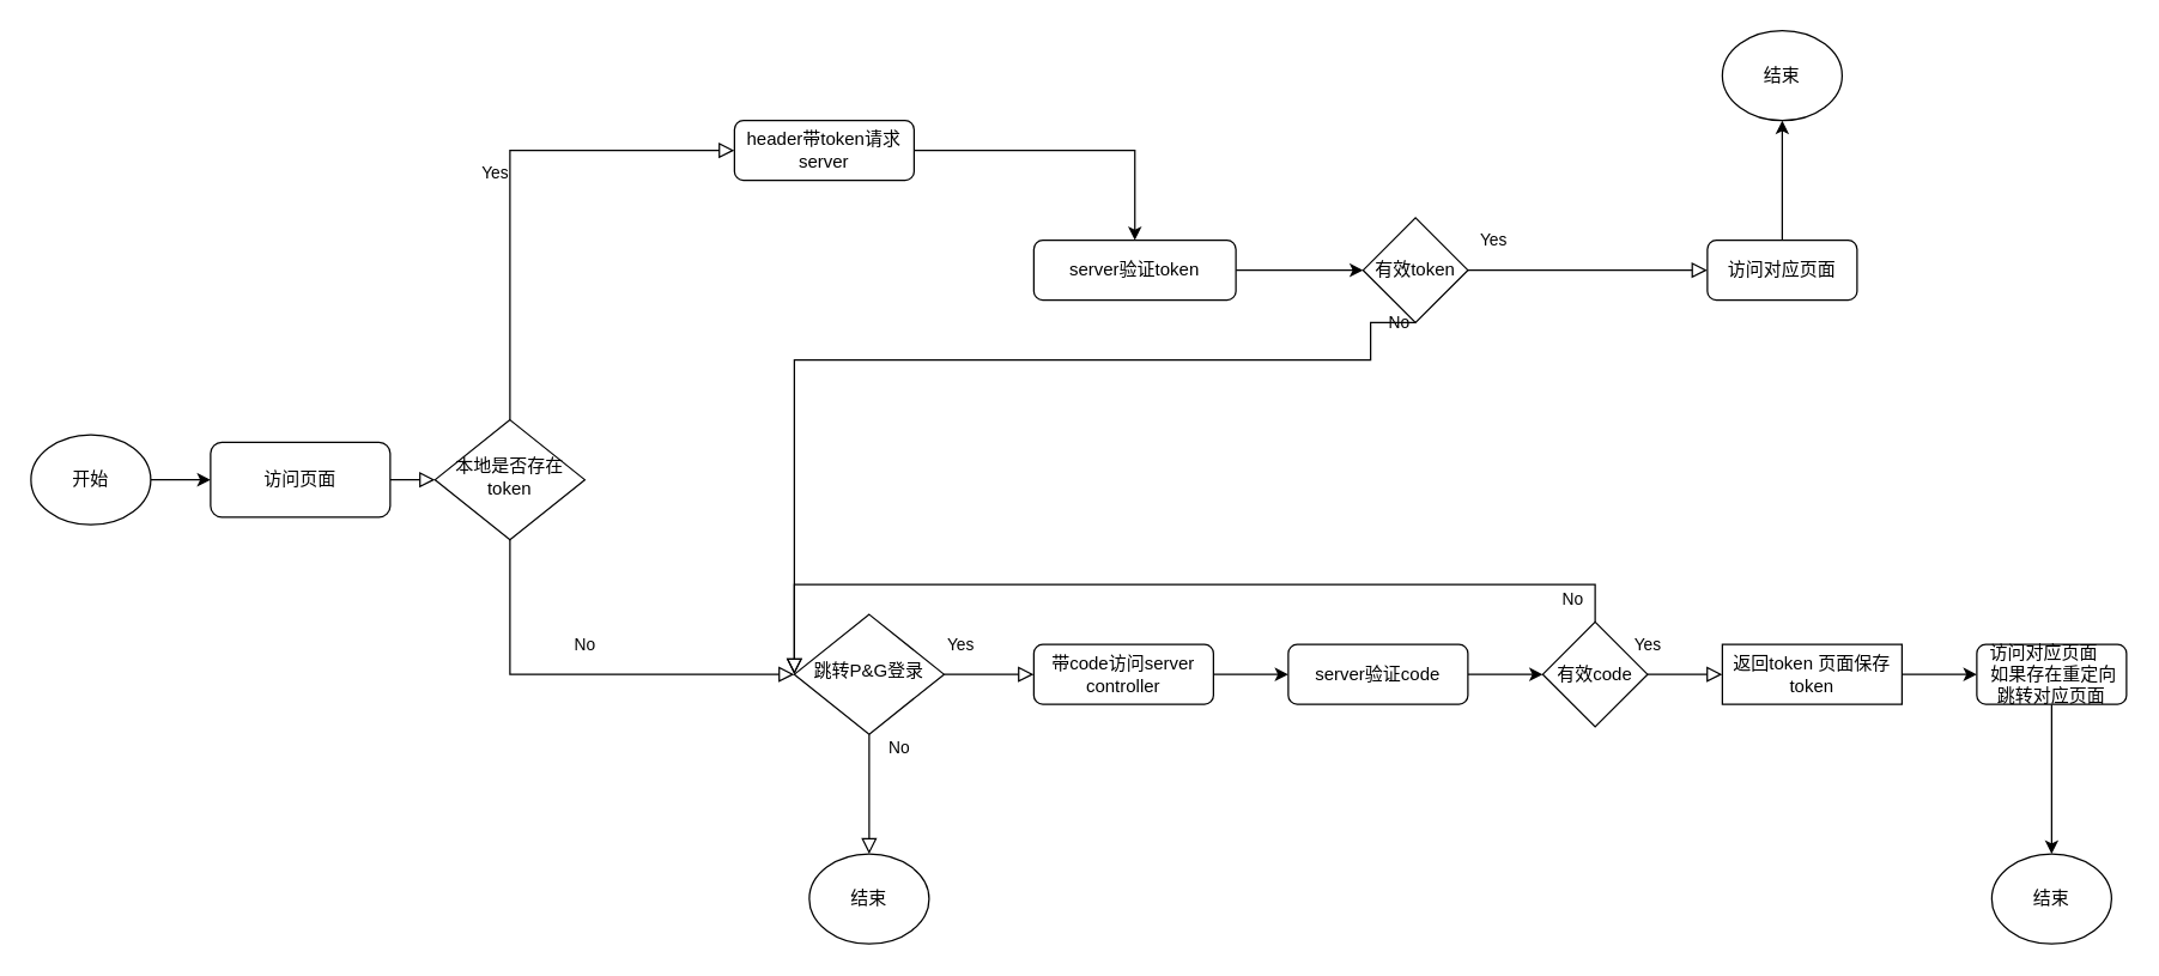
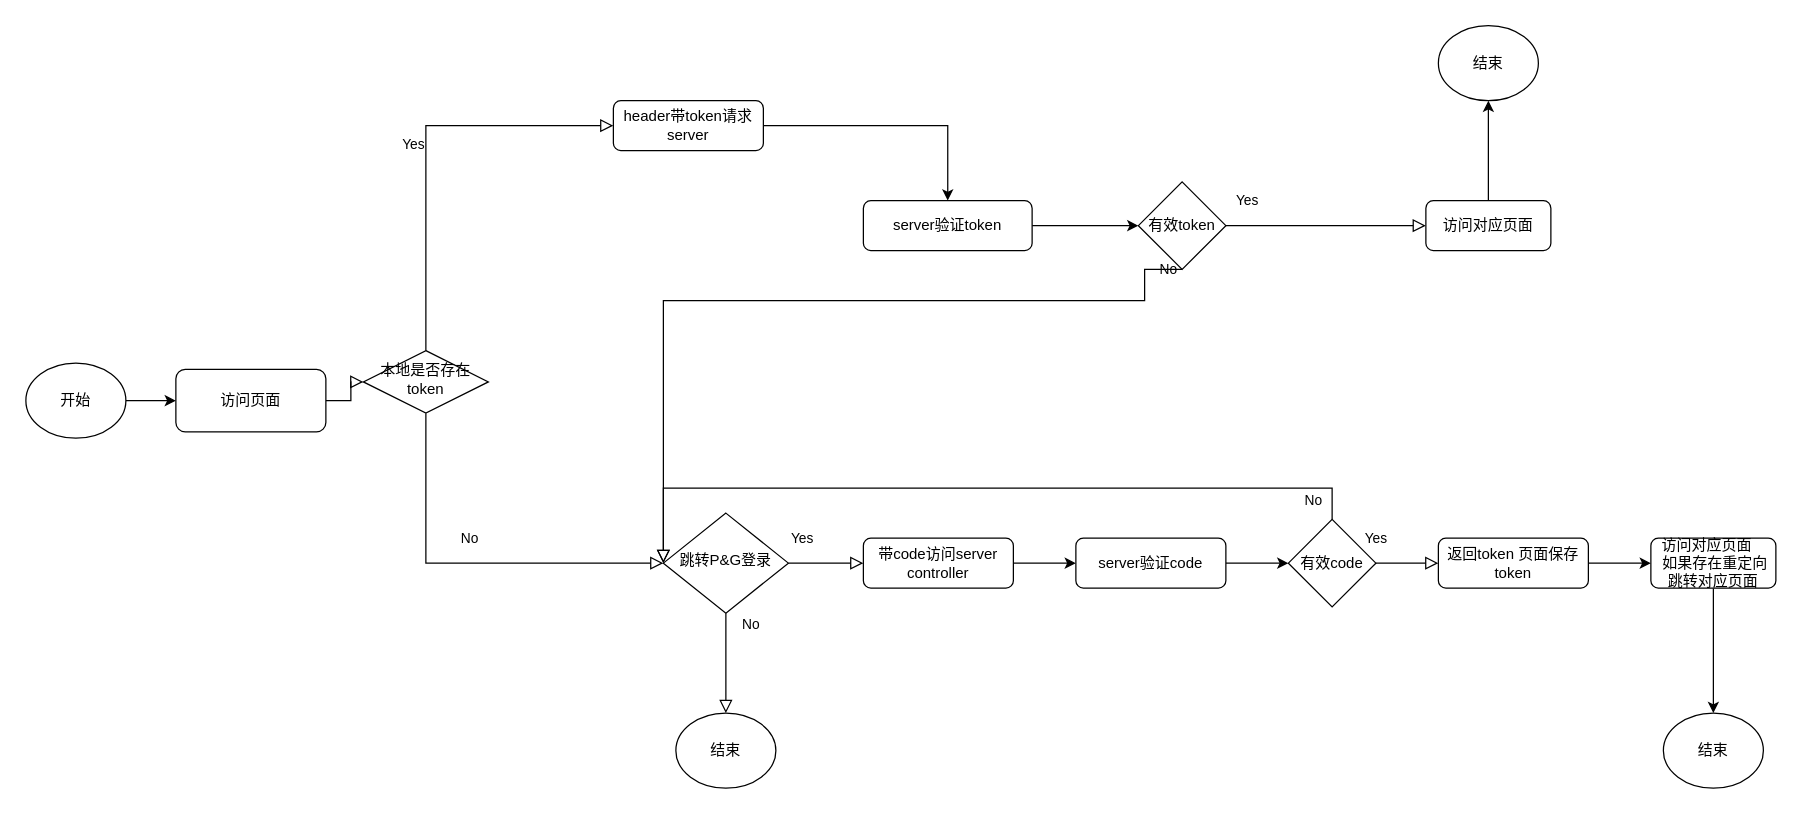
  <mxCell id="0" />
  <mxCell id="1" parent="0" />
  <mxCell id="2" value="" style="rounded=0;html=1;jettySize=auto;orthogonalLoop=1;fontSize=11;endArrow=block;endFill=0;endSize=8;strokeWidth=1;shadow=0;labelBackgroundColor=none;edgeStyle=orthogonalEdgeStyle;" parent="1" source="3" target="6" edge="1"><mxGeometry relative="1" as="geometry" /></mxCell>
  <mxCell id="3" value="访问页面" style="rounded=1;whiteSpace=wrap;html=1;fontSize=12;glass=0;strokeWidth=1;shadow=0;" parent="1" vertex="1"><mxGeometry x="140" y="295" width="120" height="50" as="geometry" /></mxCell>
  <mxCell id="4" value="No" style="rounded=0;html=1;jettySize=auto;orthogonalLoop=1;fontSize=11;endArrow=block;endFill=0;endSize=8;strokeWidth=1;shadow=0;labelBackgroundColor=none;edgeStyle=orthogonalEdgeStyle;exitX=0.5;exitY=1;exitDx=0;exitDy=0;" parent="1" source="6" target="11" edge="1"><mxGeometry y="20" relative="1" as="geometry"><mxPoint as="offset" /><Array as="points"><mxPoint x="340" y="450" /></Array></mxGeometry></mxCell>
  <mxCell id="5" value="Yes" style="edgeStyle=orthogonalEdgeStyle;rounded=0;html=1;jettySize=auto;orthogonalLoop=1;fontSize=11;endArrow=block;endFill=0;endSize=8;strokeWidth=1;shadow=0;labelBackgroundColor=none;entryX=0;entryY=0.5;entryDx=0;entryDy=0;exitX=0.5;exitY=0;exitDx=0;exitDy=0;" parent="1" source="6" target="8" edge="1"><mxGeometry y="10" relative="1" as="geometry"><mxPoint as="offset" /></mxGeometry></mxCell>
- <mxCell id="6" value="本地是否存在token" style="rhombus;whiteSpace=wrap;html=1;shadow=0;fontFamily=Helvetica;fontSize=12;align=center;strokeWidth=1;spacing=6;spacingTop=-4;" parent="1" vertex="1"><mxGeometry x="290" y="280" width="100" height="80" as="geometry" /></mxCell>
+ <mxCell id="6" value="本地是否存在token" style="rhombus;whiteSpace=wrap;html=1;shadow=0;fontFamily=Helvetica;fontSize=12;align=center;strokeWidth=1;spacing=6;spacingTop=-4;" parent="1" vertex="1"><mxGeometry x="290" y="280" width="100" height="50" as="geometry" /></mxCell>
  <mxCell id="7" value="" style="edgeStyle=orthogonalEdgeStyle;rounded=0;orthogonalLoop=1;jettySize=auto;html=1;" edge="1" parent="1" source="8" target="15"><mxGeometry relative="1" as="geometry"><mxPoint x="1220" y="270" as="targetPoint" /></mxGeometry></mxCell>
  <mxCell id="8" value="header带token请求server" style="rounded=1;whiteSpace=wrap;html=1;fontSize=12;glass=0;strokeWidth=1;shadow=0;" parent="1" vertex="1"><mxGeometry x="490" y="80" width="120" height="40" as="geometry" /></mxCell>
  <mxCell id="9" value="Yes" style="rounded=0;html=1;jettySize=auto;orthogonalLoop=1;fontSize=11;endArrow=block;endFill=0;endSize=8;strokeWidth=1;shadow=0;labelBackgroundColor=none;edgeStyle=orthogonalEdgeStyle;entryX=0;entryY=0.5;entryDx=0;entryDy=0;" parent="1" source="11" target="13" edge="1"><mxGeometry x="-0.667" y="20" relative="1" as="geometry"><mxPoint x="1" as="offset" /></mxGeometry></mxCell>
  <mxCell id="10" value="No" style="edgeStyle=orthogonalEdgeStyle;rounded=0;html=1;jettySize=auto;orthogonalLoop=1;fontSize=11;endArrow=block;endFill=0;endSize=8;strokeWidth=1;shadow=0;labelBackgroundColor=none;entryX=0.5;entryY=0;entryDx=0;entryDy=0;exitX=0.5;exitY=1;exitDx=0;exitDy=0;" parent="1" source="11" target="27" edge="1"><mxGeometry x="-0.749" y="20" relative="1" as="geometry"><mxPoint y="-1" as="offset" /><mxPoint x="1020" y="390" as="targetPoint" /><Array as="points"><mxPoint x="580" y="520" /><mxPoint x="580" y="520" /></Array></mxGeometry></mxCell>
  <mxCell id="11" value="跳转P&amp;amp;G登录" style="rhombus;whiteSpace=wrap;html=1;shadow=0;fontFamily=Helvetica;fontSize=12;align=center;strokeWidth=1;spacing=6;spacingTop=-4;" parent="1" vertex="1"><mxGeometry x="530" y="410" width="100" height="80" as="geometry" /></mxCell>
  <mxCell id="12" value="" style="edgeStyle=orthogonalEdgeStyle;rounded=0;orthogonalLoop=1;jettySize=auto;html=1;entryX=0;entryY=0.5;entryDx=0;entryDy=0;" edge="1" parent="1" source="13" target="23"><mxGeometry relative="1" as="geometry"><mxPoint x="1060" y="510" as="targetPoint" /></mxGeometry></mxCell>
  <mxCell id="13" value="带code访问server controller" style="rounded=1;whiteSpace=wrap;html=1;fontSize=12;glass=0;strokeWidth=1;shadow=0;" parent="1" vertex="1"><mxGeometry x="690" y="430" width="120" height="40" as="geometry" /></mxCell>
  <mxCell id="14" value="" style="edgeStyle=orthogonalEdgeStyle;rounded=0;orthogonalLoop=1;jettySize=auto;html=1;entryX=0;entryY=0.5;entryDx=0;entryDy=0;" edge="1" parent="1" source="15" target="16"><mxGeometry relative="1" as="geometry"><mxPoint x="1350" y="270" as="targetPoint" /></mxGeometry></mxCell>
  <mxCell id="15" value="server验证token" style="rounded=1;whiteSpace=wrap;html=1;" vertex="1" parent="1"><mxGeometry x="690" y="160" width="135" height="40" as="geometry" /></mxCell>
  <mxCell id="16" value="有效token" style="rhombus;whiteSpace=wrap;html=1;" vertex="1" parent="1"><mxGeometry x="910" y="145" width="70" height="70" as="geometry" /></mxCell>
  <mxCell id="17" style="edgeStyle=orthogonalEdgeStyle;rounded=0;orthogonalLoop=1;jettySize=auto;html=1;exitX=0.5;exitY=1;exitDx=0;exitDy=0;entryX=0.5;entryY=0;entryDx=0;entryDy=0;" edge="1" parent="1" source="18" target="21"><mxGeometry relative="1" as="geometry" /></mxCell>
  <mxCell id="18" value="访问对应页面&amp;nbsp; &amp;nbsp; &amp;nbsp;如果存在重定向跳转对应页面" style="rounded=1;whiteSpace=wrap;html=1;" vertex="1" parent="1"><mxGeometry x="1320" y="430" width="100" height="40" as="geometry" /></mxCell>
  <mxCell id="19" value="" style="edgeStyle=orthogonalEdgeStyle;rounded=0;orthogonalLoop=1;jettySize=auto;html=1;entryX=0;entryY=0.5;entryDx=0;entryDy=0;" edge="1" parent="1" source="20" target="3"><mxGeometry relative="1" as="geometry"><mxPoint x="480" y="320" as="targetPoint" /></mxGeometry></mxCell>
  <mxCell id="20" value="开始" style="ellipse;whiteSpace=wrap;html=1;" vertex="1" parent="1"><mxGeometry x="20" y="290" width="80" height="60" as="geometry" /></mxCell>
  <mxCell id="21" value="结束" style="ellipse;whiteSpace=wrap;html=1;" vertex="1" parent="1"><mxGeometry x="1330" y="570" width="80" height="60" as="geometry" /></mxCell>
  <mxCell id="22" value="" style="edgeStyle=orthogonalEdgeStyle;rounded=0;orthogonalLoop=1;jettySize=auto;html=1;entryX=0;entryY=0.5;entryDx=0;entryDy=0;" edge="1" parent="1" source="23" target="24"><mxGeometry relative="1" as="geometry"><mxPoint x="1180" y="510" as="targetPoint" /></mxGeometry></mxCell>
  <mxCell id="23" value="server验证code" style="rounded=1;whiteSpace=wrap;html=1;fontSize=12;glass=0;strokeWidth=1;shadow=0;" vertex="1" parent="1"><mxGeometry x="860" y="430" width="120" height="40" as="geometry" /></mxCell>
  <mxCell id="24" value="有效code" style="rhombus;whiteSpace=wrap;html=1;" vertex="1" parent="1"><mxGeometry x="1030" y="415" width="70" height="70" as="geometry" /></mxCell>
  <mxCell id="25" value="" style="edgeStyle=orthogonalEdgeStyle;rounded=0;orthogonalLoop=1;jettySize=auto;html=1;exitX=1;exitY=0.5;exitDx=0;exitDy=0;entryX=0;entryY=0.5;entryDx=0;entryDy=0;" edge="1" parent="1" source="26" target="18"><mxGeometry relative="1" as="geometry"><mxPoint x="1570" y="450" as="targetPoint" /><Array as="points" /></mxGeometry></mxCell>
- <mxCell id="26" value="返回token 页面保存token" style="whiteSpace=wrap;html=1;fontSize=12;glass=0;strokeWidth=1;shadow=0;rounded=0;" vertex="1" parent="1"><mxGeometry x="1150" y="430" width="120" height="40" as="geometry" /></mxCell>
+ <mxCell id="26" value="返回token 页面保存token" style="rounded=1;whiteSpace=wrap;html=1;fontSize=12;glass=0;strokeWidth=1;shadow=0;" vertex="1" parent="1"><mxGeometry x="1150" y="430" width="120" height="40" as="geometry" /></mxCell>
  <mxCell id="27" value="结束" style="ellipse;whiteSpace=wrap;html=1;" vertex="1" parent="1"><mxGeometry x="540" y="570" width="80" height="60" as="geometry" /></mxCell>
  <mxCell id="28" value="Yes" style="edgeStyle=orthogonalEdgeStyle;rounded=0;html=1;jettySize=auto;orthogonalLoop=1;fontSize=11;endArrow=block;endFill=0;endSize=8;strokeWidth=1;shadow=0;labelBackgroundColor=none;entryX=0;entryY=0.5;entryDx=0;entryDy=0;exitX=1;exitY=0.5;exitDx=0;exitDy=0;" edge="1" parent="1" source="24" target="26"><mxGeometry x="-1" y="20" relative="1" as="geometry"><mxPoint as="offset" /><mxPoint x="590" y="500" as="sourcePoint" /><mxPoint x="590" y="580" as="targetPoint" /></mxGeometry></mxCell>
  <mxCell id="29" value="No" style="rounded=0;html=1;jettySize=auto;orthogonalLoop=1;fontSize=11;endArrow=block;endFill=0;endSize=8;strokeWidth=1;shadow=0;labelBackgroundColor=none;edgeStyle=orthogonalEdgeStyle;exitX=0.5;exitY=0;exitDx=0;exitDy=0;entryX=0;entryY=0.5;entryDx=0;entryDy=0;" edge="1" parent="1" source="24" target="11"><mxGeometry x="-0.871" y="10" relative="1" as="geometry"><mxPoint as="offset" /><mxPoint x="350" y="370" as="sourcePoint" /><mxPoint x="460" y="560" as="targetPoint" /><Array as="points"><mxPoint x="1065" y="390" /><mxPoint x="530" y="390" /></Array></mxGeometry></mxCell>
  <mxCell id="30" value="No" style="rounded=0;html=1;jettySize=auto;orthogonalLoop=1;fontSize=11;endArrow=block;endFill=0;endSize=8;strokeWidth=1;shadow=0;labelBackgroundColor=none;edgeStyle=orthogonalEdgeStyle;exitX=0.5;exitY=1;exitDx=0;exitDy=0;entryX=0;entryY=0.5;entryDx=0;entryDy=0;" edge="1" parent="1" source="16" target="11"><mxGeometry x="-0.919" y="-15" relative="1" as="geometry"><mxPoint x="15" y="15" as="offset" /><mxPoint x="350" y="370" as="sourcePoint" /><mxPoint x="540.083" y="460.067" as="targetPoint" /><Array as="points"><mxPoint x="915" y="240" /><mxPoint x="530" y="240" /></Array></mxGeometry></mxCell>
  <mxCell id="31" value="Yes" style="edgeStyle=orthogonalEdgeStyle;rounded=0;html=1;jettySize=auto;orthogonalLoop=1;fontSize=11;endArrow=block;endFill=0;endSize=8;strokeWidth=1;shadow=0;labelBackgroundColor=none;exitX=1;exitY=0.5;exitDx=0;exitDy=0;entryX=0;entryY=0.5;entryDx=0;entryDy=0;" edge="1" parent="1" source="16" target="33"><mxGeometry x="-0.789" y="20" relative="1" as="geometry"><mxPoint as="offset" /><mxPoint x="1110" y="460" as="sourcePoint" /><mxPoint x="1200" y="180" as="targetPoint" /></mxGeometry></mxCell>
  <mxCell id="32" value="" style="edgeStyle=orthogonalEdgeStyle;rounded=0;orthogonalLoop=1;jettySize=auto;html=1;" edge="1" parent="1" source="33" target="34"><mxGeometry relative="1" as="geometry" /></mxCell>
  <mxCell id="33" value="访问对应页面" style="rounded=1;whiteSpace=wrap;html=1;" vertex="1" parent="1"><mxGeometry x="1140" y="160" width="100" height="40" as="geometry" /></mxCell>
  <mxCell id="34" value="结束" style="ellipse;whiteSpace=wrap;html=1;" vertex="1" parent="1"><mxGeometry x="1150" y="20" width="80" height="60" as="geometry" /></mxCell>
